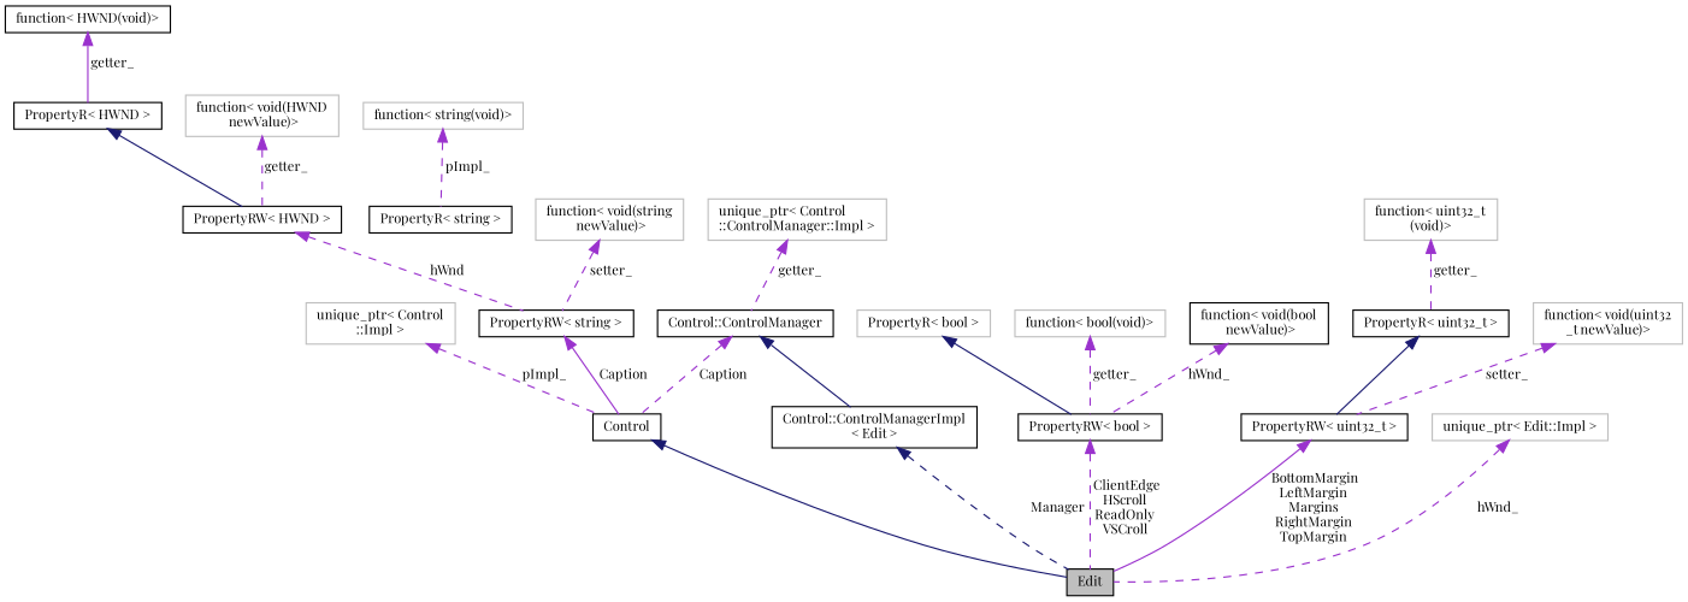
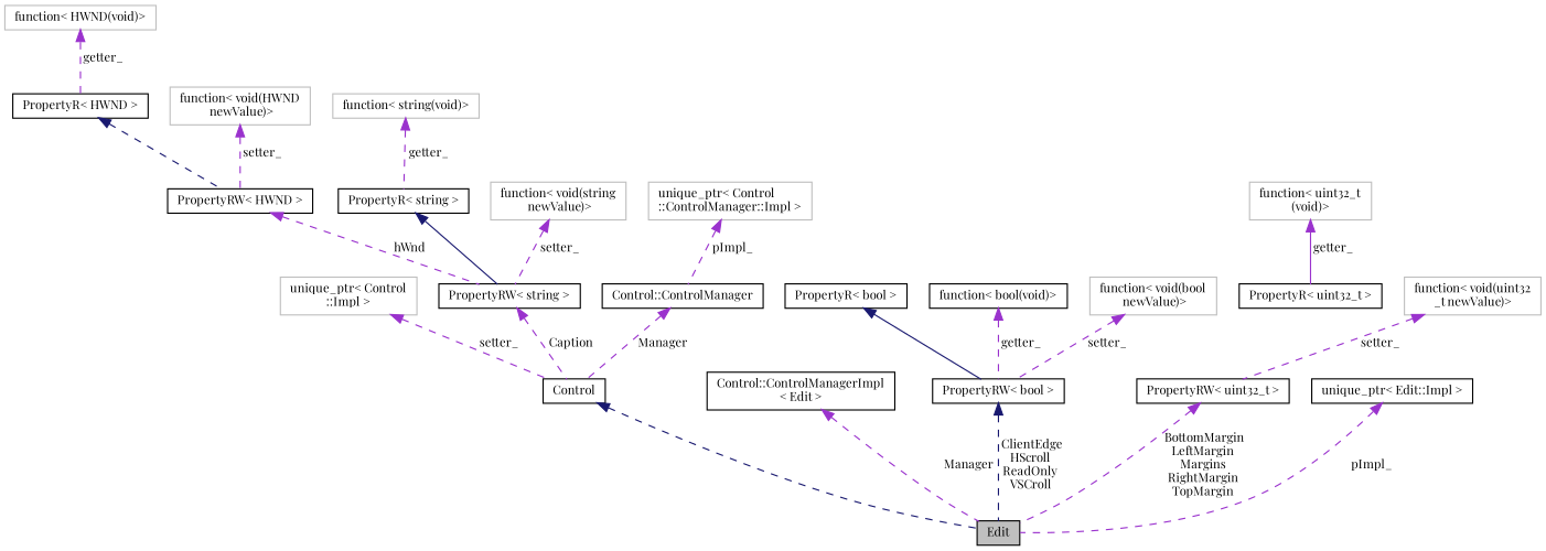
  digraph {
    fontname="Playfair Display"
    rankdir=TB
    node [color=black fillcolor=white fontname="Playfair Display" fontsize=10 shape=record style=filled]
    edge [color=darkorchid3 dir=back fontname="Playfair Display" fontsize=10 labelfontname=Helvetica labelfontsize=10 style=dashed]
    n1 [fillcolor=grey75 fontcolor=black height=0.2 label=Edit width=0.4]
    n2 [height=0.2 label=Control width=0.4]
    n3 [color=grey75 height=0.2 label="unique_ptr\< Control\l::Impl \>" width=0.4]
    n4 [height=0.2 label="PropertyRW\< HWND \>" width=0.4]
    n5 [height=0.2 label="PropertyRW\< string \>" width=0.4]
    n6 [height=0.2 label="PropertyR\< HWND \>" width=0.4]
-   n7 [height=0.2 label="function\< HWND(void)\>" width=0.4]
+   n7 [color=grey75 height=0.2 label="function\< HWND(void)\>" width=0.4]
    n8 [color=grey75 height=0.2 label="function\< void(HWND\l newValue)\>" width=0.4]
    n9 [height=0.2 label="PropertyR\< string \>" width=0.4]
    n10 [color=grey75 height=0.2 label="function\< string(void)\>" width=0.4]
    n11 [color=grey75 height=0.2 label="function\< void(string\l newValue)\>" width=0.4]
    n12 [height=0.2 label="Control::ControlManager" width=0.4]
    n13 [height=0.2 label="Control::ControlManagerImpl\l\< Edit \>" width=0.4]
    n14 [color=grey75 height=0.2 label="unique_ptr\< Control\l::ControlManager::Impl \>" width=0.4]
    n15 [height=0.2 label="PropertyRW\< bool \>" width=0.4]
-   n16 [color=grey75 height=0.2 label="PropertyR\< bool \>" width=0.4]
-   n17 [color=grey75 height=0.2 label="function\< bool(void)\>" width=0.4]
-   n18 [height=0.2 label="function\< void(bool\l newValue)\>" width=0.4]
+   n16 [height=0.2 label="PropertyR\< bool \>" width=0.4]
+   n17 [height=0.2 label="function\< bool(void)\>" width=0.4]
+   n18 [color=grey75 height=0.2 label="function\< void(bool\l newValue)\>" width=0.4]
    n19 [height=0.2 label="PropertyRW\< uint32_t \>" width=0.4]
    n20 [height=0.2 label="PropertyR\< uint32_t \>" width=0.4]
    n21 [color=grey75 height=0.2 label="function\< uint32_t\l(void)\>" width=0.4]
    n22 [color=grey75 height=0.2 label="function\< void(uint32\l_t newValue)\>" width=0.4]
-   n23 [color=grey75 height=0.2 label="unique_ptr\< Edit::Impl \>" width=0.4]
-   n2 -> n1 [color=midnightblue style=solid]
-   n3 -> n2 [label=" pImpl_"]
+   n23 [height=0.2 label="unique_ptr\< Edit::Impl \>" width=0.4]
+   n2 -> n1 [color=midnightblue]
+   n3 -> n2 [label=" setter_"]
    n4 -> n5 [label=" hWnd"]
-   n5 -> n2 [label=" Caption" style=solid]
-   n6 -> n4 [color=midnightblue style=solid]
-   n7 -> n6 [label=" getter_" style=solid]
-   n8 -> n4 [label=" getter_"]
-   n10 -> n9 [label=" pImpl_"]
+   n5 -> n2 [label=" Caption"]
+   n6 -> n4 [color=midnightblue]
+   n7 -> n6 [label=" getter_"]
+   n8 -> n4 [label=" setter_"]
+   n9 -> n5 [color=midnightblue style=solid]
+   n10 -> n9 [label=" getter_"]
    n11 -> n5 [label=" setter_"]
-   n12 -> n2 [label=" Caption"]
-   n12 -> n13 [color=midnightblue style=solid]
-   n13 -> n1 [color=midnightblue label=" Manager"]
-   n14 -> n12 [label=" getter_"]
-   n15 -> n1 [label=" ClientEdge\nHScroll\nReadOnly\nVSCroll"]
+   n12 -> n2 [label=" Manager"]
+   n13 -> n1 [label=" Manager"]
+   n14 -> n12 [label=" pImpl_"]
+   n15 -> n1 [color=midnightblue label=" ClientEdge\nHScroll\nReadOnly\nVSCroll"]
    n16 -> n15 [color=midnightblue style=solid]
    n17 -> n15 [label=" getter_"]
-   n18 -> n15 [label=" hWnd_"]
-   n19 -> n1 [label=" BottomMargin\nLeftMargin\nMargins\nRightMargin\nTopMargin" style=solid]
-   n20 -> n19 [color=midnightblue style=solid]
-   n21 -> n20 [label=" getter_"]
+   n18 -> n15 [label=" setter_"]
+   n19 -> n1 [label=" BottomMargin\nLeftMargin\nMargins\nRightMargin\nTopMargin"]
+   n21 -> n20 [label=" getter_" style=solid]
    n22 -> n19 [label=" setter_"]
-   n23 -> n1 [label=" hWnd_"]
+   n23 -> n1 [label=" pImpl_"]
  }
